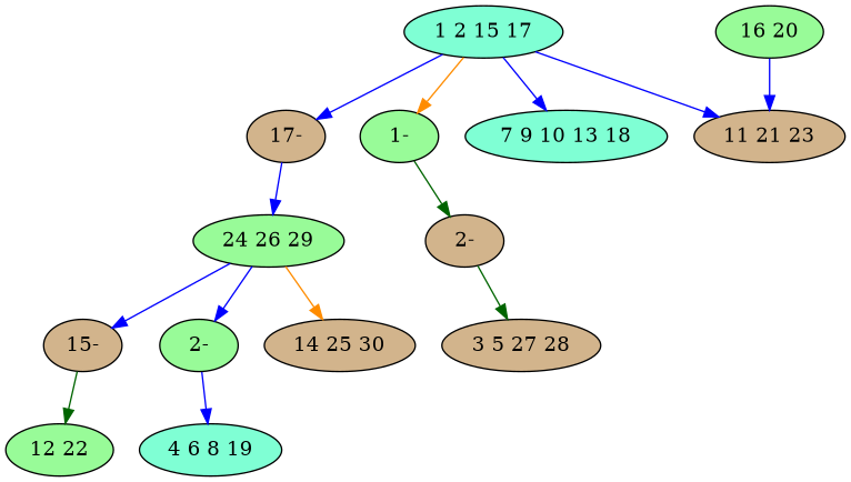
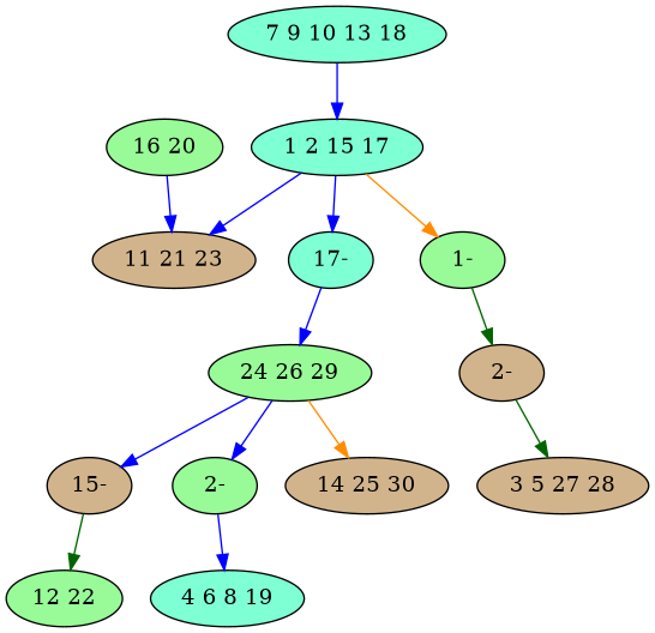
  digraph {
    node [fillcolor=tan style=filled]
    edge [color=blue]
    n1 [fillcolor=aquamarine label="1 2 15 17"]
-   n2 [label="17-"]
+   n2 [fillcolor=aquamarine label="17-"]
    n3 [fillcolor=palegreen label="1-"]
    n4 [label="11 21 23"]
    n5 [fillcolor=aquamarine label="7 9 10 13 18"]
    n6 [fillcolor=palegreen label="24 26 29"]
    n7 [label="2-"]
    n8 [label="15-"]
    n9 [fillcolor=palegreen label="2-"]
    n10 [label="14 25 30"]
    n11 [label="3 5 27 28"]
    n12 [fillcolor=palegreen label="16 20"]
    n13 [fillcolor=palegreen label="12 22"]
    n14 [fillcolor=aquamarine label="4 6 8 19"]
    n1 -> n2
    n1 -> n3 [color=darkorange]
    n1 -> n4
-   n1 -> n5
+   n5 -> n1
    n2 -> n6
    n3 -> n7 [color=darkgreen]
    n6 -> n8
    n6 -> n9
    n6 -> n10 [color=darkorange]
    n7 -> n11 [color=darkgreen]
    n8 -> n13 [color=darkgreen]
    n9 -> n14
    n12 -> n4
  }
